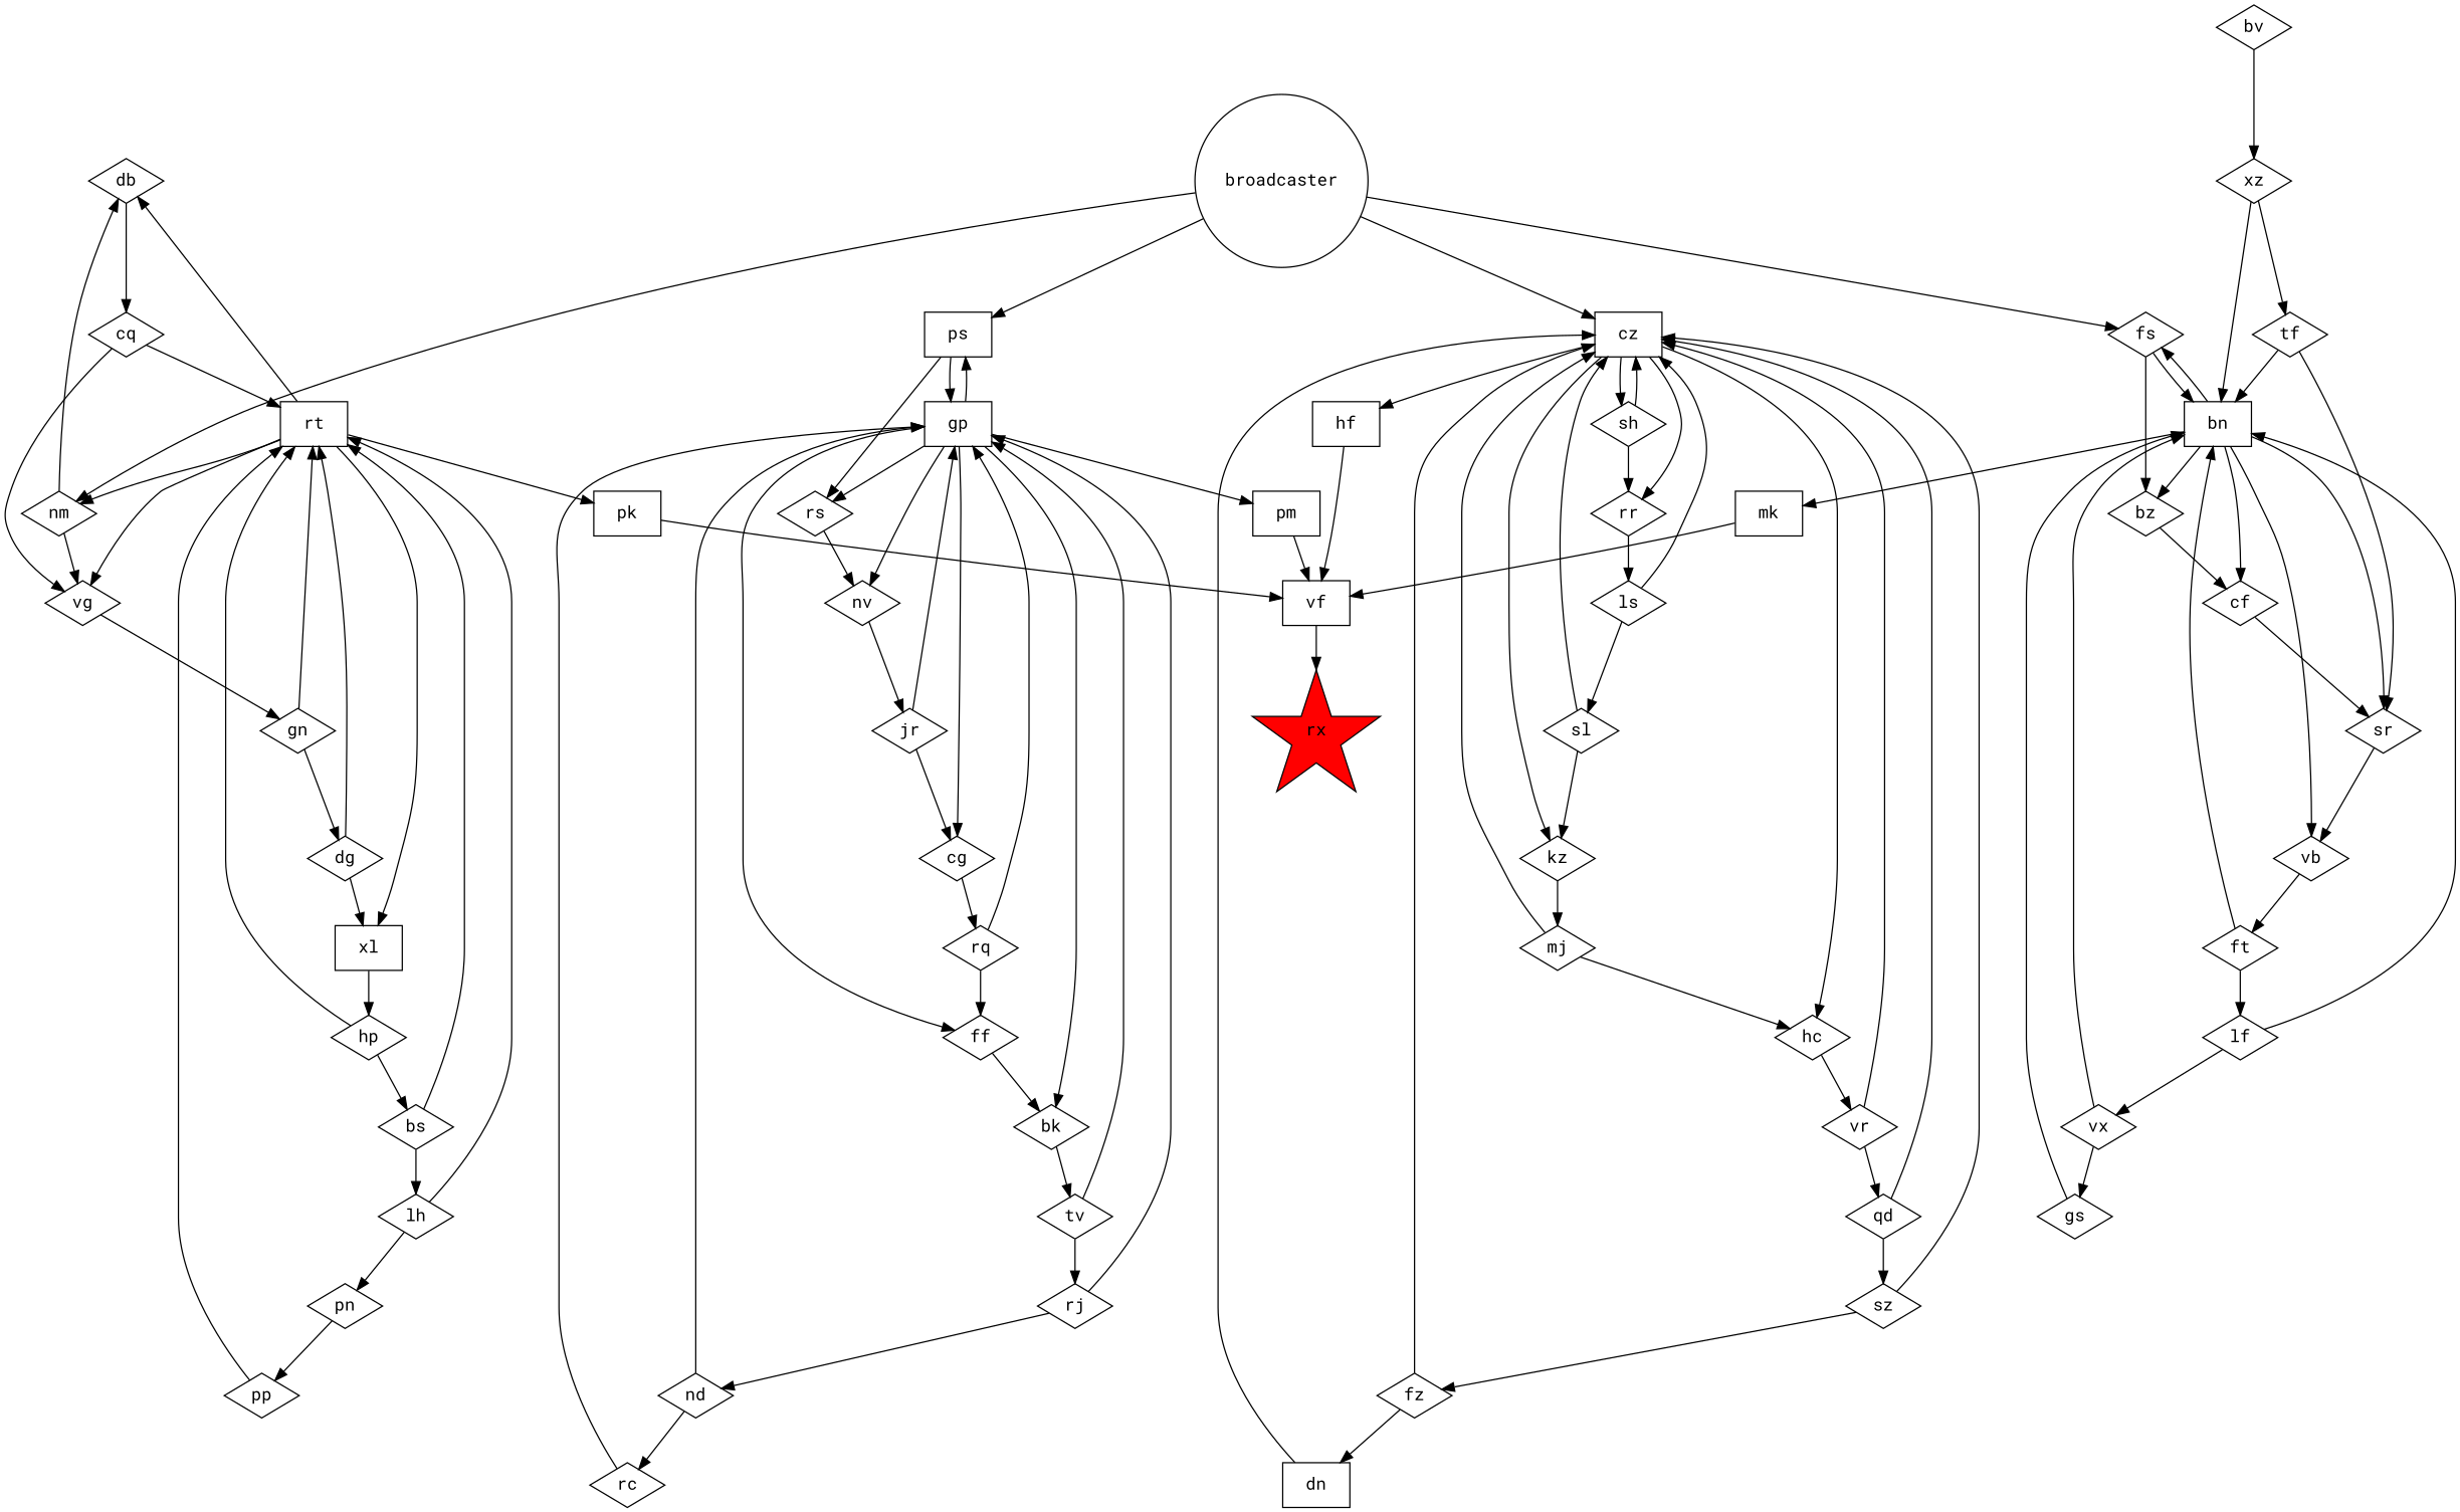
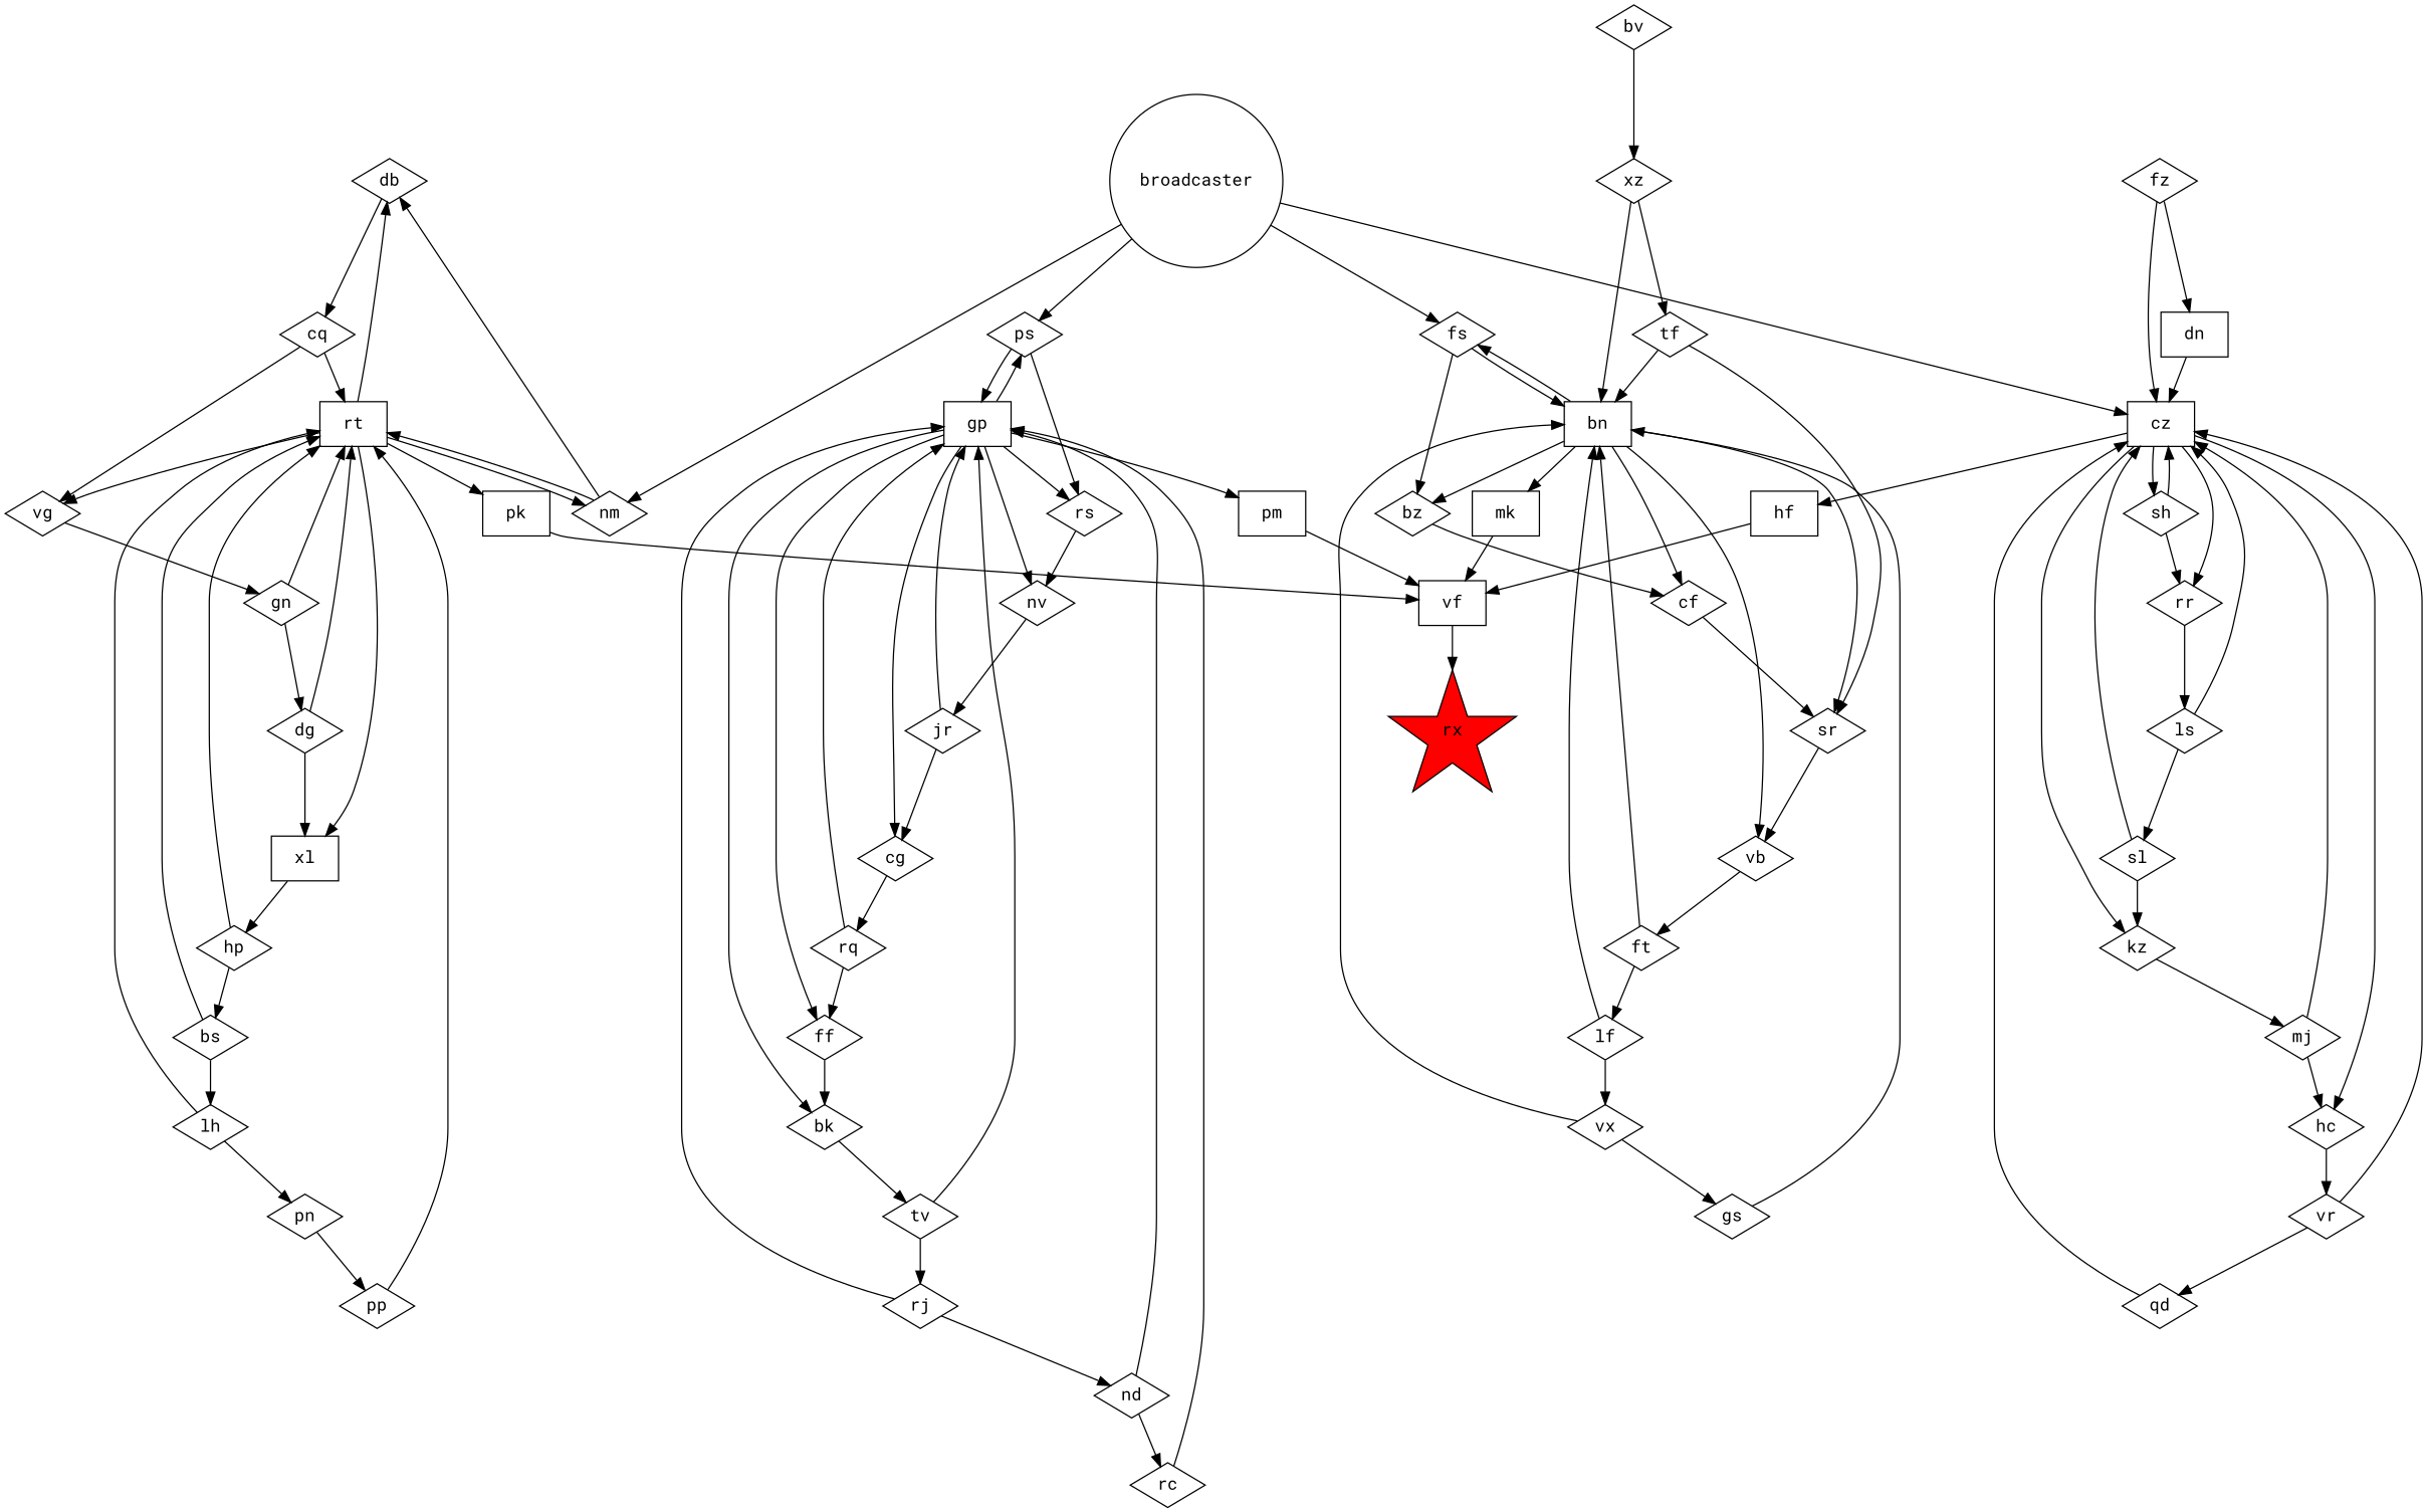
  digraph {
    fontname="Roboto Mono"
    node [fontname="Roboto Mono" shape=diamond]
    edge [fontname="Roboto Mono"]
    db
    cq
    rt [shape=rectangle]
    vg
    rj
    nd
    gp [shape=rectangle]
    rc
    ff
    bk
-   ps [shape=box]
+   ps
    rs
    cg
    pm [shape=rectangle]
    nv
    tv
    xz
    tf
    bn [shape=rectangle]
    sr
    vb
    mk [shape=rectangle]
    cf
    bz
    fs
    gs
    jr
    rq
    vf [shape=rectangle]
    rx [fillcolor=red shape=star style=filled]
    pn
    pp
    nm
    xl [shape=box]
    pk [shape=rectangle]
    kz
    mj
    hc
    cz [shape=rectangle]
    dg
    hp
    gn
    vr
    qd
    ft
    lf
    vx
    rr
    sh
    hf [shape=rectangle]
-   sz
    fz
    lh
    ls
    sl
    bs
    bv
    broadcaster [shape=circle]
    dn [shape=box]
    db -> cq
    cq -> rt
    cq -> vg
    rt -> db
    rt -> vg
    rt -> nm
    rt -> xl
    rt -> pk
    vg -> gn
    rj -> nd
    rj -> gp
    nd -> gp
    nd -> rc
    gp -> ff
    gp -> bk
    gp -> ps
    gp -> rs
    gp -> cg
    gp -> pm
    gp -> nv
    rc -> gp
    ff -> bk
    bk -> tv
    ps -> gp
    ps -> rs
    rs -> nv
    cg -> rq
    pm -> vf
    nv -> jr
    tv -> rj
    tv -> gp
    xz -> tf
    xz -> bn
    tf -> bn
    tf -> sr
    bn -> sr
    bn -> vb
    bn -> mk
    bn -> cf
    bn -> bz
    bn -> fs
    sr -> vb
    vb -> ft
    mk -> vf
    cf -> sr
    bz -> cf
    fs -> bn
    fs -> bz
    gs -> bn
    jr -> gp
    jr -> cg
    rq -> gp
    rq -> ff
    vf -> rx
    pn -> pp
    pp -> rt
    nm -> db
-   nm -> vg
+   nm -> rt
    xl -> hp
    pk -> vf
    kz -> mj
    mj -> hc
    mj -> cz
    hc -> vr
    cz -> kz
    cz -> hc
    cz -> rr
    cz -> sh
    cz -> hf
    dg -> rt
    dg -> xl
    hp -> rt
    hp -> bs
    gn -> rt
    gn -> dg
    vr -> cz
    vr -> qd
    qd -> cz
-   qd -> sz
    ft -> bn
    ft -> lf
    lf -> bn
    lf -> vx
    vx -> bn
    vx -> gs
    rr -> ls
    sh -> cz
    sh -> rr
    hf -> vf
-   sz -> cz
-   sz -> fz
    fz -> cz
    fz -> dn
    lh -> rt
    lh -> pn
    ls -> cz
    ls -> sl
    sl -> kz
    sl -> cz
    bs -> rt
    bs -> lh
    bv -> xz
    broadcaster -> ps
    broadcaster -> fs
    broadcaster -> nm
    broadcaster -> cz
    dn -> cz
  }
